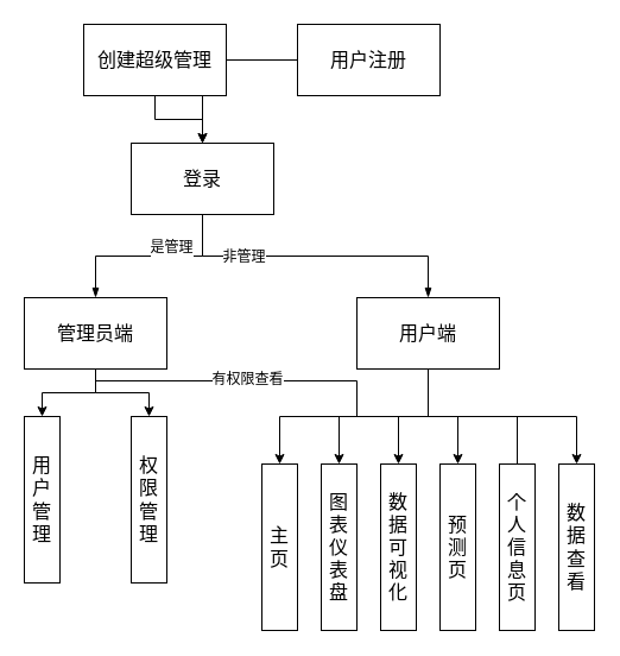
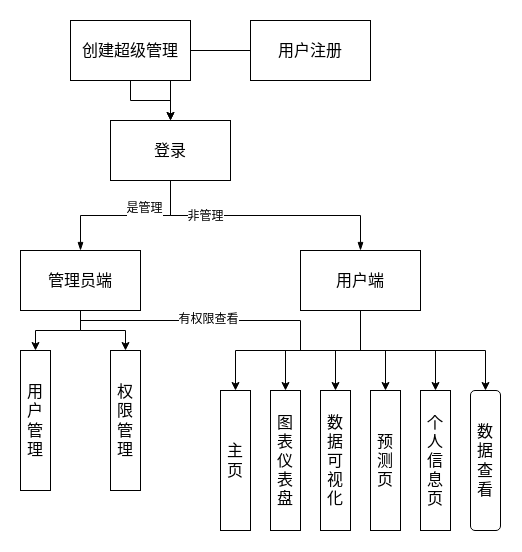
  <mxCell id="0" />
  <mxCell id="1" parent="0" />
  <mxCell id="2" value="" style="endArrow=blockThin;endFill=1;fontSize=11;edgeStyle=elbowEdgeStyle;elbow=vertical;rounded=0;exitX=0.5;exitY=1;exitDx=0;exitDy=0;entryX=0.5;entryY=0;entryDx=0;entryDy=0;" parent="1" source="10" target="15" edge="1"><mxGeometry relative="1" as="geometry"><mxPoint x="210" y="200" as="sourcePoint" /><mxPoint x="-20" y="250" as="targetPoint" /></mxGeometry></mxCell>
  <mxCell id="3" value="是管理" style="edgeLabel;html=1;align=center;verticalAlign=middle;resizable=0;points=[];fontFamily=宋体;fontSize=12;" vertex="1" connectable="0" parent="2"><mxGeometry x="-0.665" relative="1" as="geometry"><mxPoint x="-27" as="offset" /></mxGeometry></mxCell>
  <mxCell id="4" value="" style="endArrow=blockThin;endFill=1;fontSize=11;edgeStyle=elbowEdgeStyle;elbow=vertical;rounded=0;exitX=0.5;exitY=1;exitDx=0;exitDy=0;entryX=0.5;entryY=0;entryDx=0;entryDy=0;" parent="1" source="10" target="22" edge="1"><mxGeometry relative="1" as="geometry"><mxPoint x="230" y="220" as="sourcePoint" /><mxPoint x="450" y="250" as="targetPoint" /></mxGeometry></mxCell>
  <mxCell id="5" value="非管理" style="edgeLabel;html=1;align=center;verticalAlign=middle;resizable=0;points=[];fontFamily=宋体;fontSize=12;" vertex="1" connectable="0" parent="4"><mxGeometry x="-0.691" y="-1" relative="1" as="geometry"><mxPoint x="29" y="-1" as="offset" /></mxGeometry></mxCell>
  <mxCell id="6" style="edgeStyle=orthogonalEdgeStyle;rounded=0;orthogonalLoop=1;jettySize=auto;html=1;entryX=0.5;entryY=0;entryDx=0;entryDy=0;" edge="1" parent="1" source="7" target="10"><mxGeometry relative="1" as="geometry" /></mxCell>
  <mxCell id="7" value="&lt;font style=&quot;font-size: 16px;&quot; face=&quot;宋体&quot;&gt;用户注册&lt;/font&gt;" style="rounded=0;whiteSpace=wrap;html=1;" vertex="1" parent="1"><mxGeometry x="250" y="20" width="120" height="60" as="geometry" /></mxCell>
  <mxCell id="8" style="edgeStyle=orthogonalEdgeStyle;rounded=0;orthogonalLoop=1;jettySize=auto;html=1;" edge="1" parent="1" source="9" target="10"><mxGeometry relative="1" as="geometry" /></mxCell>
  <mxCell id="9" value="&lt;font style=&quot;font-size: 16px;&quot; face=&quot;宋体&quot;&gt;创建超级管理&lt;/font&gt;" style="rounded=0;whiteSpace=wrap;html=1;" vertex="1" parent="1"><mxGeometry x="70" y="20" width="120" height="60" as="geometry" /></mxCell>
  <mxCell id="10" value="&lt;font style=&quot;font-size: 16px;&quot; face=&quot;宋体&quot;&gt;登录&lt;/font&gt;" style="rounded=0;whiteSpace=wrap;html=1;" vertex="1" parent="1"><mxGeometry x="110" y="120" width="120" height="60" as="geometry" /></mxCell>
  <mxCell id="11" style="edgeStyle=orthogonalEdgeStyle;rounded=0;orthogonalLoop=1;jettySize=auto;html=1;exitX=0.5;exitY=1;exitDx=0;exitDy=0;entryX=0.5;entryY=0;entryDx=0;entryDy=0;" edge="1" parent="1" source="15" target="29"><mxGeometry relative="1" as="geometry" /></mxCell>
  <mxCell id="12" style="edgeStyle=orthogonalEdgeStyle;rounded=0;orthogonalLoop=1;jettySize=auto;html=1;exitX=0.5;exitY=1;exitDx=0;exitDy=0;entryX=0.5;entryY=0;entryDx=0;entryDy=0;" edge="1" parent="1" source="15" target="30"><mxGeometry relative="1" as="geometry" /></mxCell>
  <mxCell id="13" style="edgeStyle=orthogonalEdgeStyle;rounded=0;orthogonalLoop=1;jettySize=auto;html=1;exitX=0.5;exitY=1;exitDx=0;exitDy=0;endArrow=none;startFill=0;" edge="1" parent="1" source="15"><mxGeometry relative="1" as="geometry"><mxPoint x="300" y="350" as="targetPoint" /><Array as="points"><mxPoint x="80" y="320" /><mxPoint x="300" y="320" /></Array></mxGeometry></mxCell>
  <mxCell id="14" value="&lt;font style=&quot;font-size: 12px;&quot; face=&quot;宋体&quot;&gt;有权限查看&lt;/font&gt;" style="edgeLabel;html=1;align=center;verticalAlign=middle;resizable=0;points=[];" vertex="1" connectable="0" parent="13"><mxGeometry x="0.052" y="2" relative="1" as="geometry"><mxPoint as="offset" /></mxGeometry></mxCell>
  <mxCell id="15" value="&lt;font style=&quot;font-size: 16px;&quot; face=&quot;宋体&quot;&gt;管理员端&lt;/font&gt;" style="rounded=0;whiteSpace=wrap;html=1;" vertex="1" parent="1"><mxGeometry x="20" y="250" width="120" height="60" as="geometry" /></mxCell>
  <mxCell id="16" style="edgeStyle=orthogonalEdgeStyle;rounded=0;orthogonalLoop=1;jettySize=auto;html=1;exitX=0.5;exitY=1;exitDx=0;exitDy=0;entryX=0.5;entryY=0;entryDx=0;entryDy=0;" edge="1" parent="1" source="22" target="23"><mxGeometry relative="1" as="geometry" /></mxCell>
  <mxCell id="17" style="edgeStyle=orthogonalEdgeStyle;rounded=0;orthogonalLoop=1;jettySize=auto;html=1;exitX=0.5;exitY=1;exitDx=0;exitDy=0;" edge="1" parent="1" source="22" target="24"><mxGeometry relative="1" as="geometry" /></mxCell>
  <mxCell id="18" style="edgeStyle=orthogonalEdgeStyle;rounded=0;orthogonalLoop=1;jettySize=auto;html=1;exitX=0.5;exitY=1;exitDx=0;exitDy=0;entryX=0.5;entryY=0;entryDx=0;entryDy=0;" edge="1" parent="1" source="22" target="25"><mxGeometry relative="1" as="geometry" /></mxCell>
  <mxCell id="19" style="edgeStyle=orthogonalEdgeStyle;rounded=0;orthogonalLoop=1;jettySize=auto;html=1;exitX=0.5;exitY=1;exitDx=0;exitDy=0;entryX=0.5;entryY=0;entryDx=0;entryDy=0;" edge="1" parent="1" source="22" target="26"><mxGeometry relative="1" as="geometry" /></mxCell>
- <mxCell id="20" style="edgeStyle=orthogonalEdgeStyle;rounded=0;orthogonalLoop=1;jettySize=auto;html=1;exitX=0.5;exitY=1;exitDx=0;exitDy=0;entryX=0.5;entryY=0;entryDx=0;entryDy=0;endArrow=none;" edge="1" parent="1" source="22" target="27"><mxGeometry relative="1" as="geometry" /></mxCell>
+ <mxCell id="20" style="edgeStyle=orthogonalEdgeStyle;rounded=0;orthogonalLoop=1;jettySize=auto;html=1;exitX=0.5;exitY=1;exitDx=0;exitDy=0;entryX=0.5;entryY=0;entryDx=0;entryDy=0;" edge="1" parent="1" source="22" target="27"><mxGeometry relative="1" as="geometry" /></mxCell>
  <mxCell id="21" style="edgeStyle=orthogonalEdgeStyle;rounded=0;orthogonalLoop=1;jettySize=auto;html=1;exitX=0.5;exitY=1;exitDx=0;exitDy=0;entryX=0.5;entryY=0;entryDx=0;entryDy=0;" edge="1" parent="1" source="22" target="28"><mxGeometry relative="1" as="geometry" /></mxCell>
  <mxCell id="22" value="&lt;font style=&quot;font-size: 16px;&quot; face=&quot;宋体&quot;&gt;用户端&lt;/font&gt;" style="rounded=0;whiteSpace=wrap;html=1;" vertex="1" parent="1"><mxGeometry x="300" y="250" width="120" height="60" as="geometry" /></mxCell>
  <mxCell id="23" value="&lt;div&gt;&lt;font face=&quot;宋体&quot; style=&quot;font-size: 16px;&quot;&gt;主&lt;/font&gt;&lt;/div&gt;&lt;div&gt;&lt;font face=&quot;宋体&quot; style=&quot;font-size: 16px;&quot;&gt;页&lt;/font&gt;&lt;/div&gt;" style="rounded=0;whiteSpace=wrap;html=1;" vertex="1" parent="1"><mxGeometry x="220" y="390" width="30" height="140" as="geometry" /></mxCell>
  <mxCell id="24" value="&lt;div&gt;&lt;font face=&quot;宋体&quot; style=&quot;font-size: 16px;&quot;&gt;图表仪表盘&lt;/font&gt;&lt;/div&gt;" style="rounded=0;whiteSpace=wrap;html=1;" vertex="1" parent="1"><mxGeometry x="270" y="390" width="30" height="140" as="geometry" /></mxCell>
  <mxCell id="25" value="&lt;div&gt;&lt;font face=&quot;宋体&quot; style=&quot;font-size: 16px;&quot;&gt;数据可视化&lt;/font&gt;&lt;/div&gt;" style="rounded=0;whiteSpace=wrap;html=1;" vertex="1" parent="1"><mxGeometry x="320" y="390" width="30" height="140" as="geometry" /></mxCell>
  <mxCell id="26" value="&lt;font face=&quot;宋体&quot;&gt;&lt;/font&gt;&lt;div&gt;&lt;font face=&quot;宋体&quot; style=&quot;font-size: 16px;&quot;&gt;预测页&lt;/font&gt;&lt;/div&gt;" style="rounded=0;whiteSpace=wrap;html=1;" vertex="1" parent="1"><mxGeometry x="370" y="390" width="30" height="140" as="geometry" /></mxCell>
  <mxCell id="27" value="&lt;div&gt;&lt;font face=&quot;宋体&quot; style=&quot;font-size: 16px;&quot;&gt;个人信息页&lt;/font&gt;&lt;/div&gt;" style="rounded=0;whiteSpace=wrap;html=1;" vertex="1" parent="1"><mxGeometry x="420" y="390" width="30" height="140" as="geometry" /></mxCell>
- <mxCell id="28" value="&lt;div&gt;&lt;font face=&quot;宋体&quot; style=&quot;font-size: 16px;&quot;&gt;数据查看&lt;/font&gt;&lt;/div&gt;" style="rounded=0;whiteSpace=wrap;html=1;" vertex="1" parent="1"><mxGeometry x="470" y="390" width="30" height="140" as="geometry" /></mxCell>
+ <mxCell id="28" value="&lt;div&gt;&lt;font face=&quot;宋体&quot; style=&quot;font-size: 16px;&quot;&gt;数据查看&lt;/font&gt;&lt;/div&gt;" style="whiteSpace=wrap;html=1;rounded=1;" vertex="1" parent="1"><mxGeometry x="470" y="390" width="30" height="140" as="geometry" /></mxCell>
  <mxCell id="29" value="&lt;div&gt;&lt;font face=&quot;宋体&quot; style=&quot;font-size: 16px;&quot;&gt;用户管理&lt;/font&gt;&lt;/div&gt;" style="rounded=0;whiteSpace=wrap;html=1;" vertex="1" parent="1"><mxGeometry x="20" y="350" width="30" height="140" as="geometry" /></mxCell>
  <mxCell id="30" value="&lt;div&gt;&lt;font face=&quot;宋体&quot; style=&quot;font-size: 16px;&quot;&gt;权限管理&lt;/font&gt;&lt;/div&gt;" style="rounded=0;whiteSpace=wrap;html=1;" vertex="1" parent="1"><mxGeometry x="110" y="350" width="30" height="140" as="geometry" /></mxCell>
